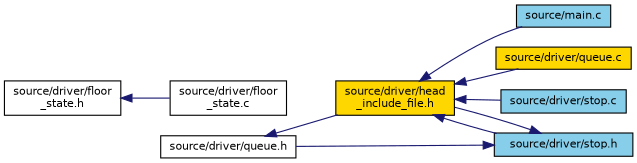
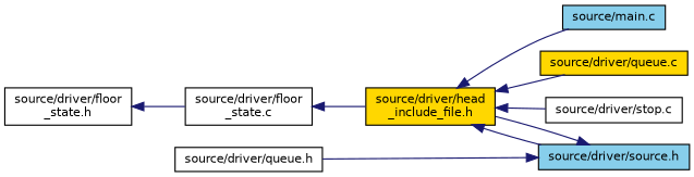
  digraph {
    rankdir=LR
    node [color=black fillcolor=white fontname=Helvetica fontsize=10 shape=record style=filled]
    edge [color=midnightblue dir=back fontname=Helvetica fontsize=10 labelfontname=Helvetica labelfontsize=10 style=solid]
    n1 [fontcolor=black height=0.2 label="source/driver/queue.h" width=0.4]
    n2 [fillcolor=gold height=0.2 label="source/driver/head\l_include_file.h" width=0.4]
    n3 [fillcolor=skyblue height=0.2 label="source/main.c" width=0.4]
-   n4 [fillcolor=skyblue height=0.2 label="source/driver/stop.h" width=0.4]
+   n4 [fillcolor=skyblue height=0.2 label="source/driver/source.h" width=0.4]
    n5 [fillcolor=gold height=0.2 label="source/driver/queue.c" width=0.4]
-   n6 [fillcolor=skyblue height=0.2 label="source/driver/stop.c" width=0.4]
+   n6 [height=0.2 label="source/driver/stop.c" width=0.4]
    n7 [height=0.2 label="source/driver/floor\l_state.h" width=0.4]
    n8 [height=0.2 label="source/driver/floor\l_state.c" width=0.4]
-   n1 -> n2
+   n8 -> n2
    n2 -> n3
    n2 -> n4
    n2 -> n5
    n2 -> n6
    n4 -> n1
    n4 -> n2
    n7 -> n8
  }
